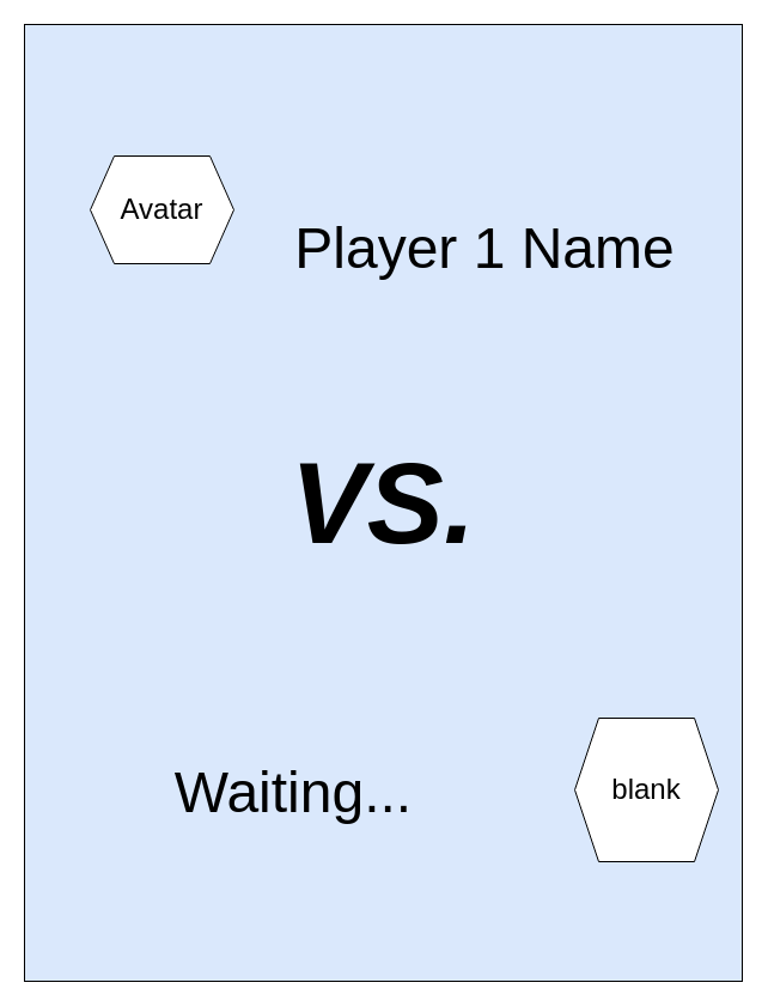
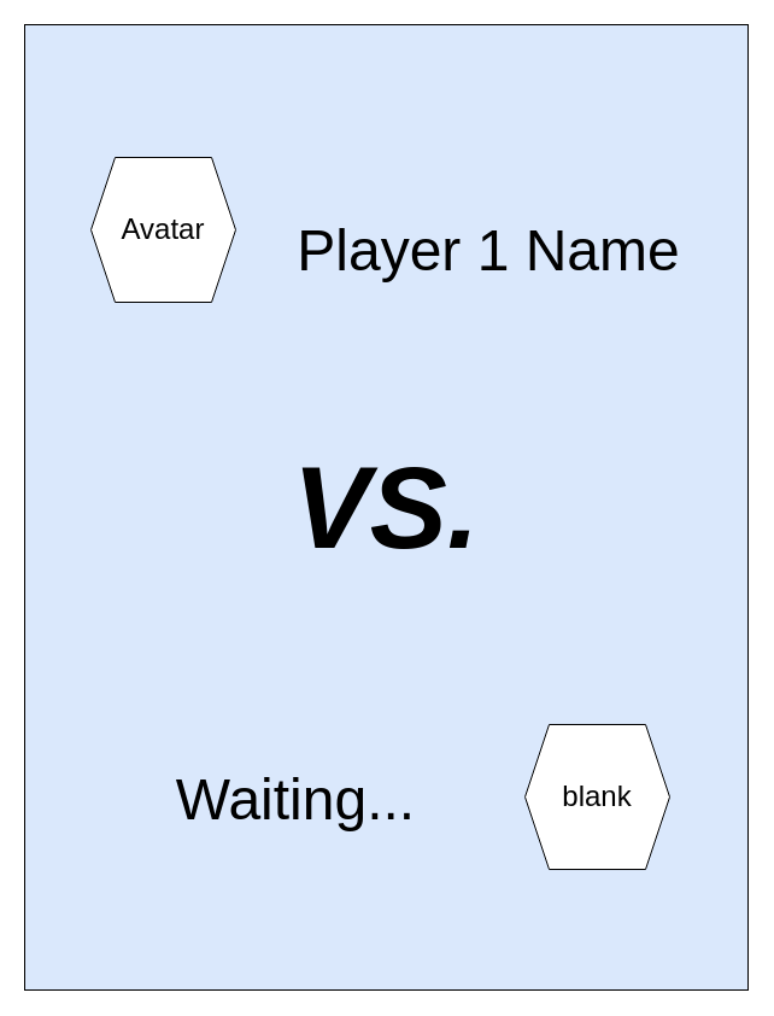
  <mxCell id="0" />
  <mxCell id="1" parent="0" />
  <mxCell id="2" value="&lt;i&gt;&lt;b&gt;&lt;font style=&quot;font-size: 96px;&quot;&gt;VS.&lt;/font&gt;&lt;/b&gt;&lt;/i&gt;" style="rounded=0;whiteSpace=wrap;html=1;fillColor=#dae8fc;" parent="1" vertex="1"><mxGeometry x="20" y="20" width="600" height="800" as="geometry" /></mxCell>
- <mxCell id="3" value="Avatar" style="shape=hexagon;perimeter=hexagonPerimeter2;whiteSpace=wrap;html=1;fixedSize=1;fontSize=24;" parent="1" vertex="1"><mxGeometry x="75" y="130" width="120" height="90" as="geometry" /></mxCell>
- <mxCell id="4" value="blank" style="shape=hexagon;perimeter=hexagonPerimeter2;whiteSpace=wrap;html=1;fixedSize=1;fontSize=24;" parent="1" vertex="1"><mxGeometry x="480" y="600" width="120" height="120" as="geometry" /></mxCell>
+ <mxCell id="3" value="Avatar" style="shape=hexagon;perimeter=hexagonPerimeter2;whiteSpace=wrap;html=1;fixedSize=1;fontSize=24;" parent="1" vertex="1"><mxGeometry x="75" y="130" width="120" height="120" as="geometry" /></mxCell>
+ <mxCell id="4" value="blank" style="shape=hexagon;perimeter=hexagonPerimeter2;whiteSpace=wrap;html=1;fixedSize=1;fontSize=24;" parent="1" vertex="1"><mxGeometry x="435" y="600" width="120" height="120" as="geometry" /></mxCell>
  <mxCell id="5" value="&lt;font style=&quot;font-size: 48px;&quot;&gt;Player 1 Name&lt;/font&gt;" style="text;html=1;strokeColor=none;fillColor=none;align=center;verticalAlign=middle;whiteSpace=wrap;rounded=0;fontSize=96;" parent="1" vertex="1"><mxGeometry x="215" y="175" width="380" height="30" as="geometry" /></mxCell>
  <mxCell id="6" value="&lt;font style=&quot;font-size: 48px;&quot;&gt;Waiting...&lt;/font&gt;" style="text;html=1;strokeColor=none;fillColor=none;align=center;verticalAlign=middle;whiteSpace=wrap;rounded=0;fontSize=96;" parent="1" vertex="1"><mxGeometry x="55" y="630" width="380" height="30" as="geometry" /></mxCell>
